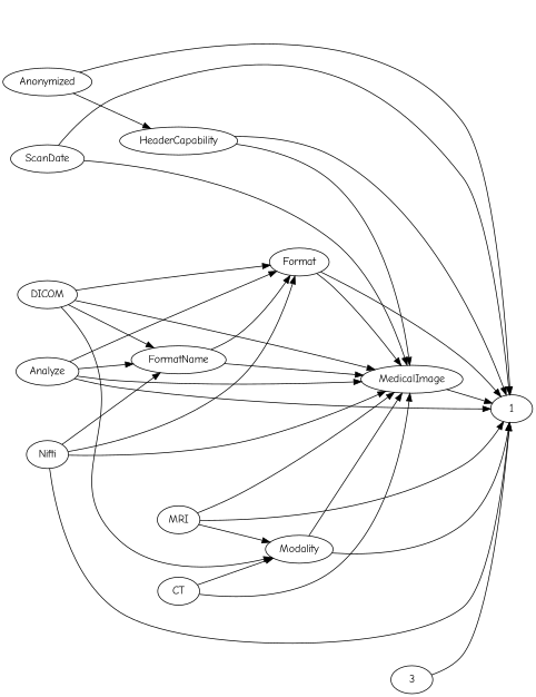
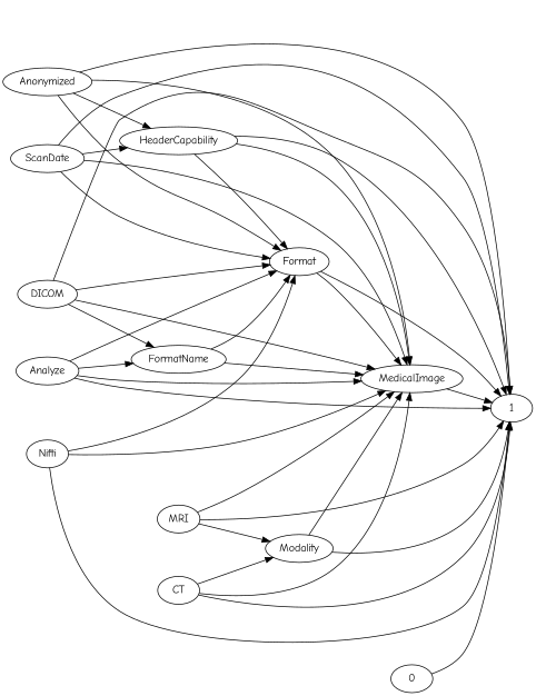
  digraph {
    fontname="Comic Neue"
    rankdir=LR
    node [fontname="Comic Neue"]
    edge [fontname="Comic Neue"]
    DICOM
    FormatName
    MedicalImage
    Format
    1
    Anonymized
    HeaderCapability
    Nifti
    Modality
    MRI
    ScanDate
-   0 [label=3]
+   0
    CT
    Analyze
    DICOM -> FormatName
    DICOM -> MedicalImage
    DICOM -> Format
-   DICOM -> Modality
+   DICOM -> 1
    FormatName -> MedicalImage
    FormatName -> Format
    MedicalImage -> 1
    Format -> MedicalImage
    Format -> 1
+   Anonymized -> MedicalImage
+   Anonymized -> Format
    Anonymized -> 1
    Anonymized -> HeaderCapability
    HeaderCapability -> MedicalImage
+   HeaderCapability -> Format
    HeaderCapability -> 1
-   Nifti -> FormatName
    Nifti -> MedicalImage
    Nifti -> Format
    Nifti -> 1
    Modality -> MedicalImage
    Modality -> 1
    MRI -> MedicalImage
    MRI -> 1
    MRI -> Modality
    ScanDate -> MedicalImage
+   ScanDate -> Format
    ScanDate -> 1
+   ScanDate -> HeaderCapability
    0 -> 1
    CT -> MedicalImage
+   CT -> 1
    CT -> Modality
    Analyze -> FormatName
    Analyze -> MedicalImage
    Analyze -> Format
    Analyze -> 1
  }
